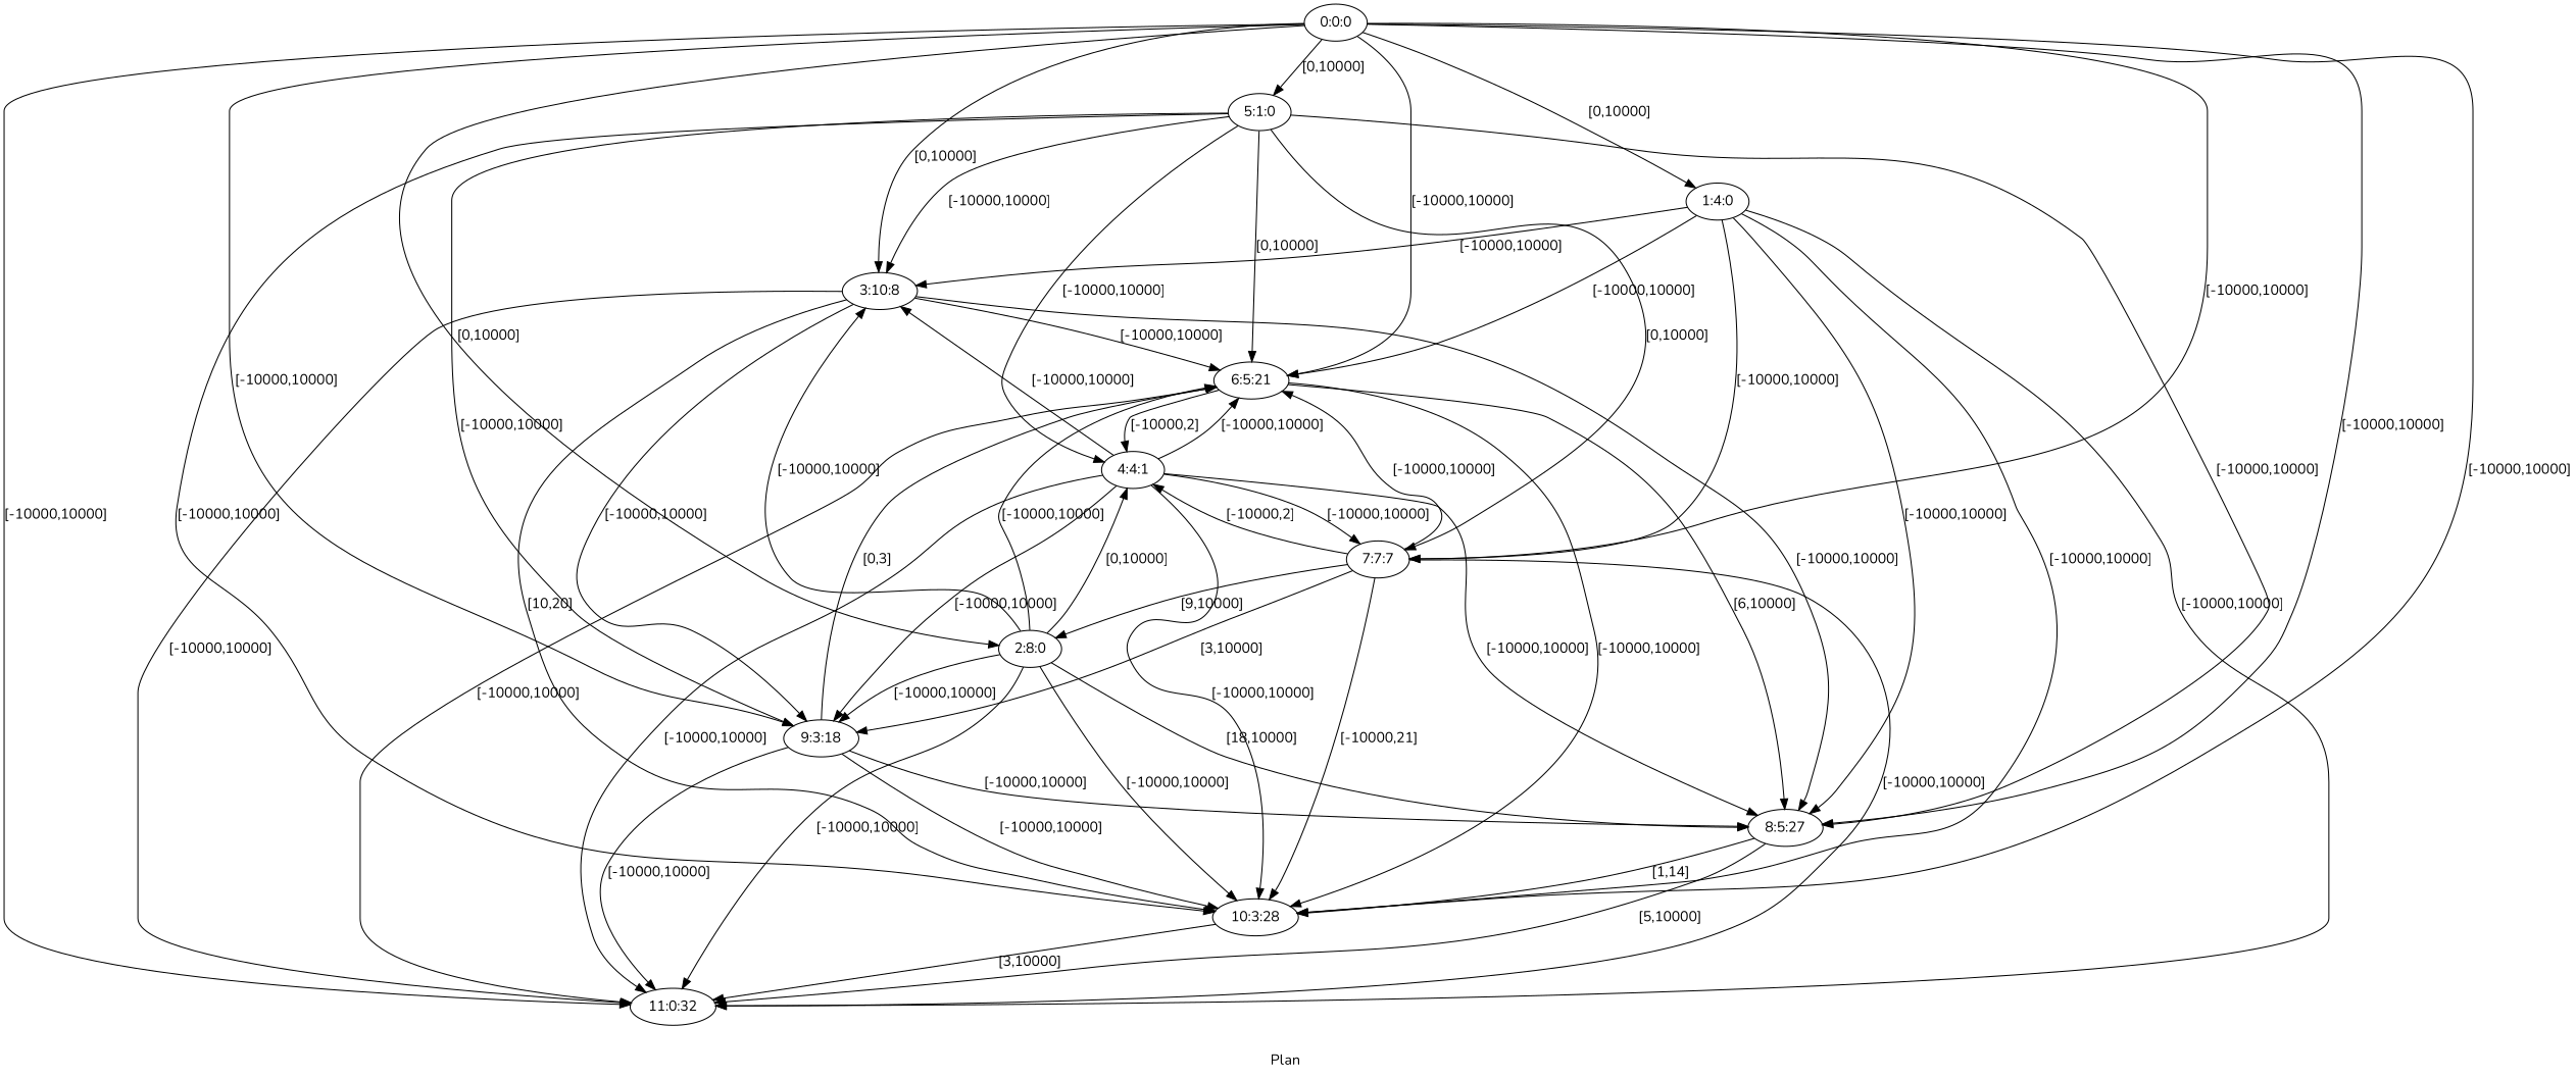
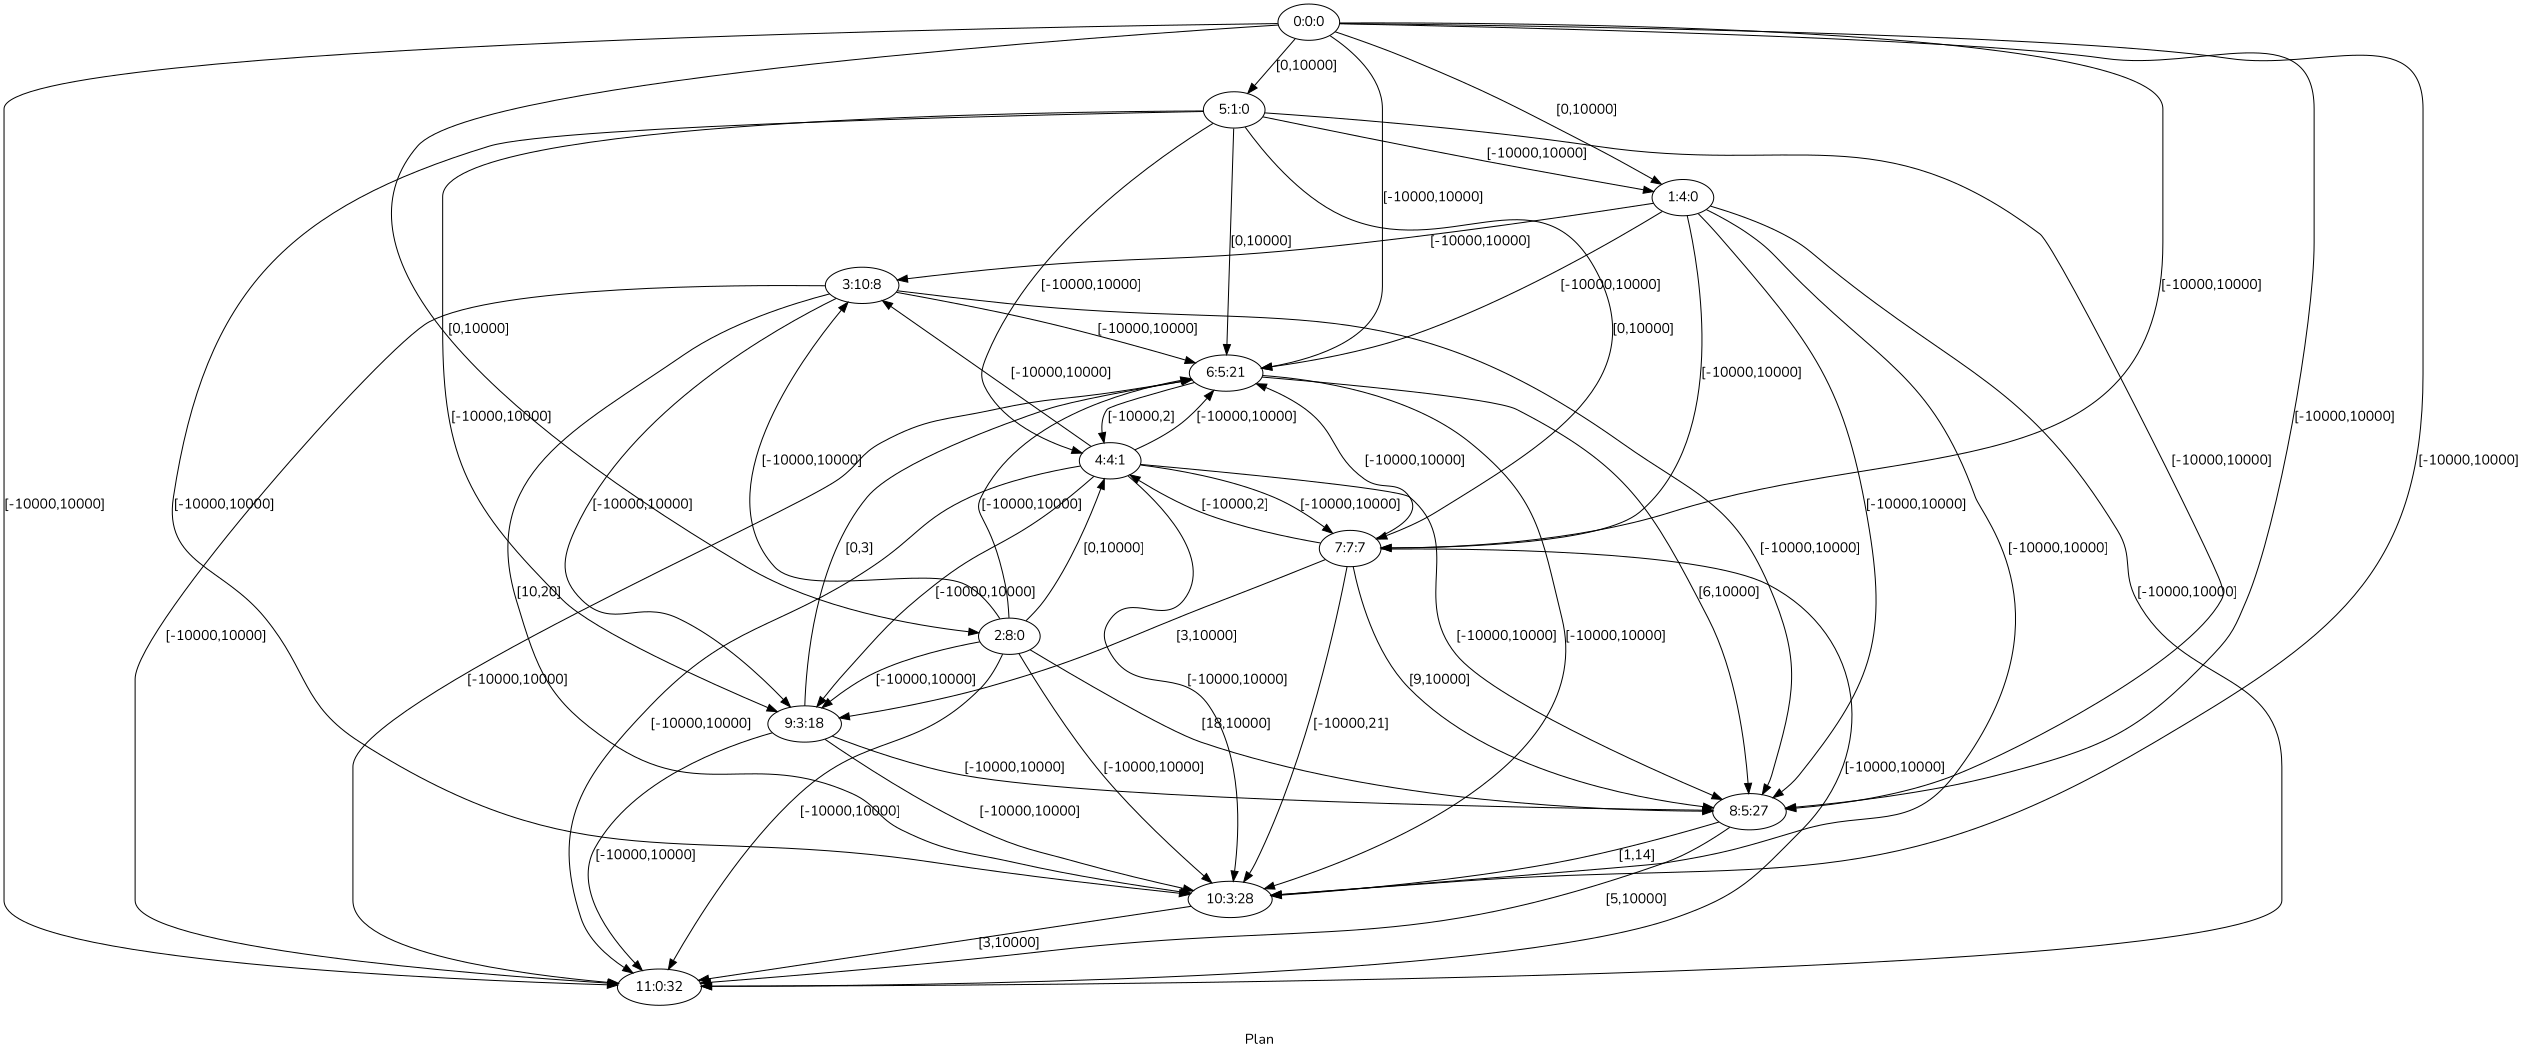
  digraph {
    fldt=0.616017
    fontname=Nunito
    label="Plan "
    nodesep=.45
    rankdir=TB
    node [fontname=Nunito]
    edge [fontname=Nunito]
    "0:0:0"
    "1:4:0"
    "2:8:0"
    "3:10:8"
    "5:1:0"
    "6:5:21"
    "7:7:7"
    "8:5:27"
    "9:3:18"
    "10:3:28"
    "11:0:32"
    "4:4:1"
    "0:0:0" -> "1:4:0" [label="[0,10000]"]
    "0:0:0" -> "2:8:0" [label="[0,10000]"]
-   "0:0:0" -> "3:10:8" [label="[0,10000]"]
    "0:0:0" -> "5:1:0" [label="[0,10000]"]
    "0:0:0" -> "6:5:21" [label="[-10000,10000]"]
    "0:0:0" -> "7:7:7" [label="[-10000,10000]"]
    "0:0:0" -> "8:5:27" [label="[-10000,10000]"]
-   "0:0:0" -> "9:3:18" [label="[-10000,10000]"]
    "0:0:0" -> "10:3:28" [label="[-10000,10000]"]
    "0:0:0" -> "11:0:32" [label="[-10000,10000]"]
    "1:4:0" -> "3:10:8" [label="[-10000,10000]"]
    "1:4:0" -> "6:5:21" [label="[-10000,10000]"]
    "1:4:0" -> "7:7:7" [label="[-10000,10000]"]
    "1:4:0" -> "8:5:27" [label="[-10000,10000]"]
    "1:4:0" -> "10:3:28" [label="[-10000,10000]"]
    "1:4:0" -> "11:0:32" [label="[-10000,10000]"]
    "2:8:0" -> "3:10:8" [label="[-10000,10000]"]
    "2:8:0" -> "6:5:21" [label="[-10000,10000]"]
    "2:8:0" -> "8:5:27" [label="[18,10000]"]
    "2:8:0" -> "9:3:18" [label="[-10000,10000]"]
    "2:8:0" -> "10:3:28" [label="[-10000,10000]"]
    "2:8:0" -> "11:0:32" [label="[-10000,10000]"]
    "2:8:0" -> "4:4:1" [label="[0,10000]"]
    "3:10:8" -> "6:5:21" [label="[-10000,10000]"]
    "3:10:8" -> "8:5:27" [label="[-10000,10000]"]
    "3:10:8" -> "9:3:18" [label="[-10000,10000]"]
    "3:10:8" -> "10:3:28" [label="[10,20]"]
    "3:10:8" -> "11:0:32" [label="[-10000,10000]"]
-   "5:1:0" -> "3:10:8" [label="[-10000,10000]"]
+   "5:1:0" -> "1:4:0" [label="[-10000,10000]"]
    "5:1:0" -> "6:5:21" [label="[0,10000]"]
    "5:1:0" -> "7:7:7" [label="[0,10000]"]
    "5:1:0" -> "8:5:27" [label="[-10000,10000]"]
    "5:1:0" -> "9:3:18" [label="[-10000,10000]"]
    "5:1:0" -> "10:3:28" [label="[-10000,10000]"]
    "5:1:0" -> "4:4:1" [label="[-10000,10000]"]
    "6:5:21" -> "8:5:27" [label="[6,10000]"]
    "6:5:21" -> "10:3:28" [label="[-10000,10000]"]
    "6:5:21" -> "11:0:32" [label="[-10000,10000]"]
    "6:5:21" -> "4:4:1" [label="[-10000,2]"]
    "7:7:7" -> "6:5:21" [label="[-10000,10000]"]
-   "7:7:7" -> "2:8:0" [label="[9,10000]"]
+   "7:7:7" -> "8:5:27" [label="[9,10000]"]
    "7:7:7" -> "9:3:18" [label="[3,10000]"]
    "7:7:7" -> "10:3:28" [label="[-10000,21]"]
    "7:7:7" -> "11:0:32" [label="[-10000,10000]"]
    "7:7:7" -> "4:4:1" [label="[-10000,2]"]
    "8:5:27" -> "10:3:28" [label="[1,14]"]
    "8:5:27" -> "11:0:32" [label="[5,10000]"]
    "9:3:18" -> "6:5:21" [label="[0,3]"]
    "9:3:18" -> "8:5:27" [label="[-10000,10000]"]
    "9:3:18" -> "10:3:28" [label="[-10000,10000]"]
    "9:3:18" -> "11:0:32" [label="[-10000,10000]"]
    "10:3:28" -> "11:0:32" [label="[3,10000]"]
    "4:4:1" -> "3:10:8" [label="[-10000,10000]"]
    "4:4:1" -> "6:5:21" [label="[-10000,10000]"]
    "4:4:1" -> "7:7:7" [label="[-10000,10000]"]
    "4:4:1" -> "8:5:27" [label="[-10000,10000]"]
    "4:4:1" -> "9:3:18" [label="[-10000,10000]"]
    "4:4:1" -> "10:3:28" [label="[-10000,10000]"]
    "4:4:1" -> "11:0:32" [label="[-10000,10000]"]
  }
